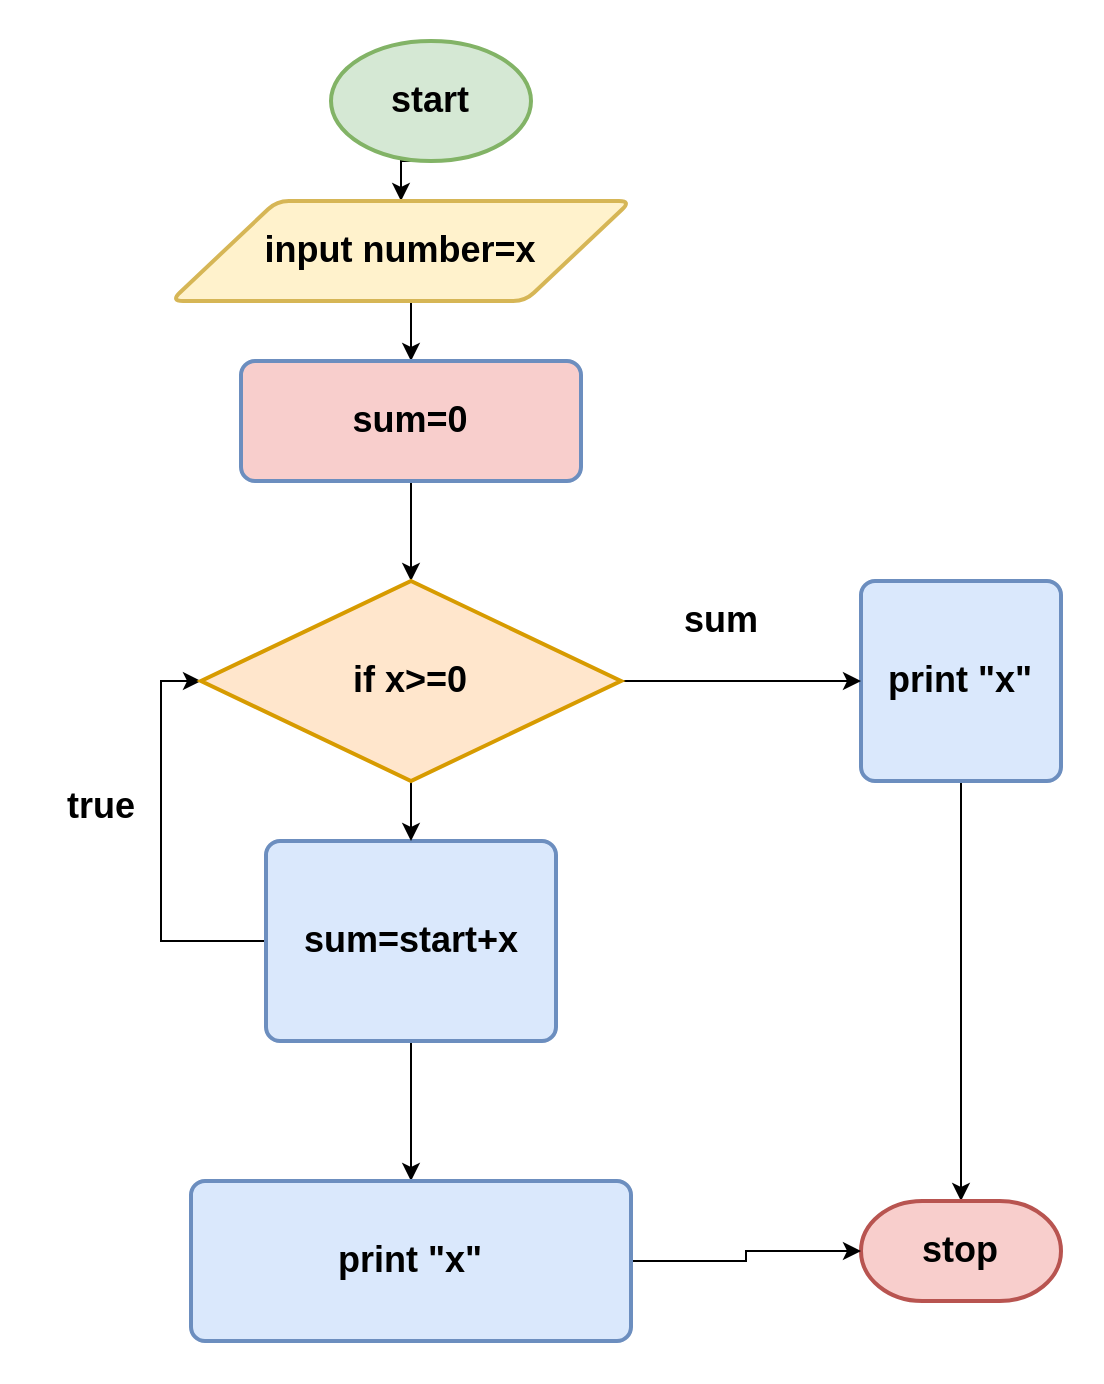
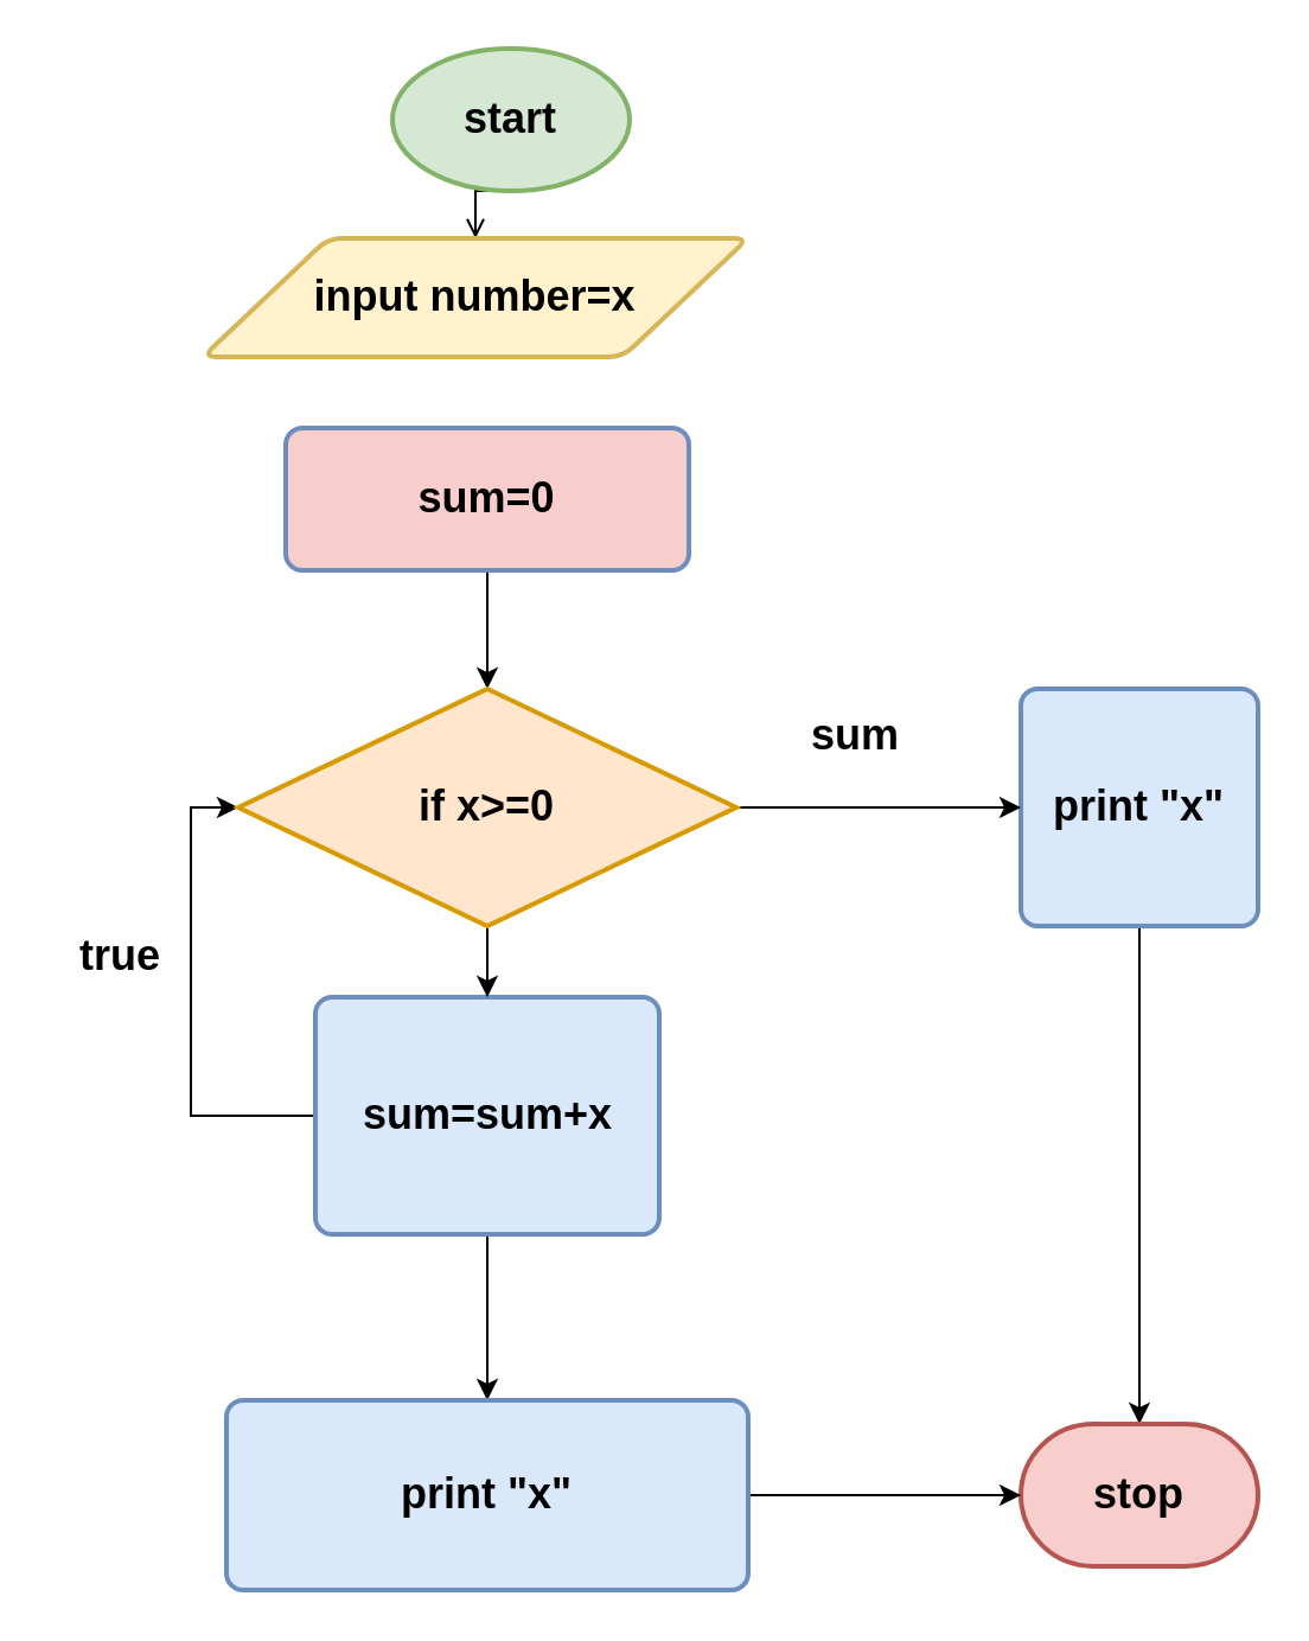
  <mxCell id="0" />
  <mxCell id="1" parent="0" />
- <mxCell id="2" style="edgeStyle=orthogonalEdgeStyle;rounded=0;orthogonalLoop=1;jettySize=auto;html=1;exitX=0.5;exitY=1;exitDx=0;exitDy=0;exitPerimeter=0;entryX=0.5;entryY=0;entryDx=0;entryDy=0;" parent="1" source="3" target="5" edge="1"><mxGeometry relative="1" as="geometry" /></mxCell>
+ <mxCell id="2" style="edgeStyle=orthogonalEdgeStyle;rounded=0;orthogonalLoop=1;jettySize=auto;html=1;exitX=0.5;exitY=1;exitDx=0;exitDy=0;exitPerimeter=0;entryX=0.5;entryY=0;entryDx=0;entryDy=0;endArrow=open;" parent="1" source="3" target="5" edge="1"><mxGeometry relative="1" as="geometry" /></mxCell>
  <mxCell id="3" value="&lt;h2&gt;start&lt;/h2&gt;" style="strokeWidth=2;html=1;shape=mxgraph.flowchart.start_1;whiteSpace=wrap;fillColor=#d5e8d4;strokeColor=#82b366;" parent="1" vertex="1"><mxGeometry x="165" y="20" width="100" height="60" as="geometry" /></mxCell>
- <mxCell id="4" style="edgeStyle=orthogonalEdgeStyle;rounded=0;orthogonalLoop=1;jettySize=auto;html=1;exitX=0.5;exitY=1;exitDx=0;exitDy=0;entryX=0.5;entryY=0;entryDx=0;entryDy=0;" parent="1" source="5" target="12" edge="1"><mxGeometry relative="1" as="geometry" /></mxCell>
  <mxCell id="5" value="&lt;h2&gt;input number=x&lt;/h2&gt;" style="shape=parallelogram;html=1;strokeWidth=2;perimeter=parallelogramPerimeter;whiteSpace=wrap;rounded=1;arcSize=12;size=0.23;fillColor=#fff2cc;strokeColor=#d6b656;" parent="1" vertex="1"><mxGeometry x="85" y="100" width="230" height="50" as="geometry" /></mxCell>
  <mxCell id="6" style="edgeStyle=orthogonalEdgeStyle;rounded=0;orthogonalLoop=1;jettySize=auto;html=1;exitX=0.5;exitY=1;exitDx=0;exitDy=0;" edge="1" parent="1" source="7" target="17"><mxGeometry relative="1" as="geometry" /></mxCell>
  <mxCell id="7" value="&lt;h2&gt;print &quot;x&quot;&lt;/h2&gt;" style="rounded=1;whiteSpace=wrap;html=1;absoluteArcSize=1;arcSize=14;strokeWidth=2;fillColor=#dae8fc;strokeColor=#6c8ebf;" parent="1" vertex="1"><mxGeometry x="430" y="290" width="100" height="100" as="geometry" /></mxCell>
  <mxCell id="8" style="edgeStyle=orthogonalEdgeStyle;rounded=0;orthogonalLoop=1;jettySize=auto;html=1;exitX=0.5;exitY=1;exitDx=0;exitDy=0;entryX=0.5;entryY=0;entryDx=0;entryDy=0;" parent="1" source="10" target="19" edge="1"><mxGeometry relative="1" as="geometry" /></mxCell>
  <mxCell id="9" style="edgeStyle=orthogonalEdgeStyle;rounded=0;orthogonalLoop=1;jettySize=auto;html=1;exitX=0;exitY=0.5;exitDx=0;exitDy=0;entryX=0;entryY=0.5;entryDx=0;entryDy=0;entryPerimeter=0;" parent="1" source="10" target="15" edge="1"><mxGeometry relative="1" as="geometry" /></mxCell>
- <mxCell id="10" value="&lt;h2&gt;sum=start+x&lt;/h2&gt;" style="rounded=1;whiteSpace=wrap;html=1;absoluteArcSize=1;arcSize=14;strokeWidth=2;fillColor=#dae8fc;strokeColor=#6c8ebf;" parent="1" vertex="1"><mxGeometry x="132.5" y="420" width="145" height="100" as="geometry" /></mxCell>
+ <mxCell id="10" value="&lt;h2&gt;sum=sum+x&lt;/h2&gt;" style="rounded=1;whiteSpace=wrap;html=1;absoluteArcSize=1;arcSize=14;strokeWidth=2;fillColor=#dae8fc;strokeColor=#6c8ebf;" parent="1" vertex="1"><mxGeometry x="132.5" y="420" width="145" height="100" as="geometry" /></mxCell>
  <mxCell id="11" style="edgeStyle=orthogonalEdgeStyle;rounded=0;orthogonalLoop=1;jettySize=auto;html=1;exitX=0.5;exitY=1;exitDx=0;exitDy=0;entryX=0.5;entryY=0;entryDx=0;entryDy=0;entryPerimeter=0;" parent="1" source="12" target="15" edge="1"><mxGeometry relative="1" as="geometry" /></mxCell>
  <mxCell id="12" value="&lt;h2&gt;sum=0&lt;/h2&gt;" style="rounded=1;whiteSpace=wrap;html=1;absoluteArcSize=1;arcSize=14;strokeWidth=2;fillColor=#f8cecc;strokeColor=#6c8ebf;" parent="1" vertex="1"><mxGeometry x="120" y="180" width="170" height="60" as="geometry" /></mxCell>
  <mxCell id="13" style="edgeStyle=orthogonalEdgeStyle;rounded=0;orthogonalLoop=1;jettySize=auto;html=1;exitX=1;exitY=0.5;exitDx=0;exitDy=0;exitPerimeter=0;entryX=0;entryY=0.5;entryDx=0;entryDy=0;" parent="1" source="15" target="7" edge="1"><mxGeometry relative="1" as="geometry" /></mxCell>
  <mxCell id="14" style="edgeStyle=orthogonalEdgeStyle;rounded=0;orthogonalLoop=1;jettySize=auto;html=1;exitX=0.5;exitY=1;exitDx=0;exitDy=0;exitPerimeter=0;" parent="1" source="15" target="10" edge="1"><mxGeometry relative="1" as="geometry" /></mxCell>
  <mxCell id="15" value="&lt;h2&gt;if x&amp;gt;=0&lt;/h2&gt;" style="strokeWidth=2;html=1;shape=mxgraph.flowchart.decision;whiteSpace=wrap;fillColor=#ffe6cc;strokeColor=#d79b00;" parent="1" vertex="1"><mxGeometry x="100" y="290" width="210" height="100" as="geometry" /></mxCell>
  <mxCell id="16" value="&lt;h2&gt;sum&lt;/h2&gt;" style="text;html=1;align=center;verticalAlign=middle;resizable=0;points=[];autosize=1;strokeColor=none;fillColor=none;" parent="1" vertex="1"><mxGeometry x="330" y="280" width="60" height="60" as="geometry" /></mxCell>
- <mxCell id="17" value="&lt;h2&gt;stop&lt;/h2&gt;" style="strokeWidth=2;html=1;shape=mxgraph.flowchart.terminator;whiteSpace=wrap;direction=east;fillColor=#f8cecc;strokeColor=#b85450;" parent="1" vertex="1"><mxGeometry x="430" y="600" width="100" height="50" as="geometry" /></mxCell>
+ <mxCell id="17" value="&lt;h2&gt;stop&lt;/h2&gt;" style="strokeWidth=2;html=1;shape=mxgraph.flowchart.terminator;whiteSpace=wrap;direction=east;fillColor=#f8cecc;strokeColor=#b85450;" parent="1" vertex="1"><mxGeometry x="430" y="600" width="100" height="60" as="geometry" /></mxCell>
  <mxCell id="18" style="edgeStyle=orthogonalEdgeStyle;rounded=0;orthogonalLoop=1;jettySize=auto;html=1;exitX=1;exitY=0.5;exitDx=0;exitDy=0;entryX=0;entryY=0.5;entryDx=0;entryDy=0;entryPerimeter=0;" parent="1" source="19" target="17" edge="1"><mxGeometry relative="1" as="geometry" /></mxCell>
  <mxCell id="19" value="&lt;h2&gt;print &quot;x&quot;&lt;/h2&gt;" style="rounded=1;whiteSpace=wrap;html=1;absoluteArcSize=1;arcSize=14;strokeWidth=2;fillColor=#dae8fc;strokeColor=#6c8ebf;" parent="1" vertex="1"><mxGeometry x="95" y="590" width="220" height="80" as="geometry" /></mxCell>
  <mxCell id="20" value="&lt;h2&gt;&lt;font style=&quot;font-size: 18px;&quot;&gt;true&lt;/font&gt;&lt;/h2&gt;" style="text;html=1;align=center;verticalAlign=middle;resizable=0;points=[];autosize=1;strokeColor=none;fillColor=none;fontSize=18;" parent="1" vertex="1"><mxGeometry x="20" y="355" width="60" height="90" as="geometry" /></mxCell>
